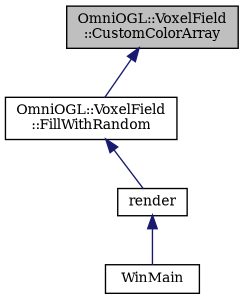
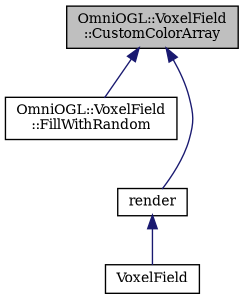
  digraph {
    fontname="DejaVu Serif"
    rankdir=TB
    node [color=black fillcolor=white fontname="DejaVu Serif" fontsize=10 shape=record style=filled]
    edge [color=midnightblue dir=back fontname="DejaVu Serif" fontsize=10 labelfontname=Helvetica labelfontsize=10 style=solid]
    n1 [fillcolor=grey75 fontcolor=black height=0.2 label="OmniOGL::VoxelField\l::CustomColorArray" width=0.4]
    n2 [height=0.2 label="OmniOGL::VoxelField\l::FillWithRandom" width=0.4]
    n3 [height=0.2 label=render width=0.4]
-   n4 [height=0.2 label=WinMain width=0.4]
+   n4 [height=0.2 label=VoxelField width=0.4]
    n1 -> n2
-   n2 -> n3
+   n1 -> n3
    n3 -> n4
  }
